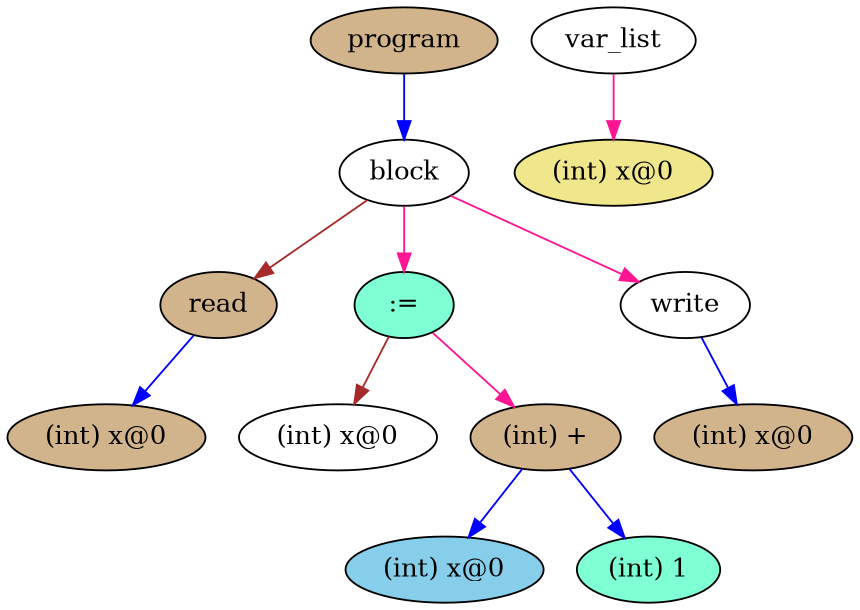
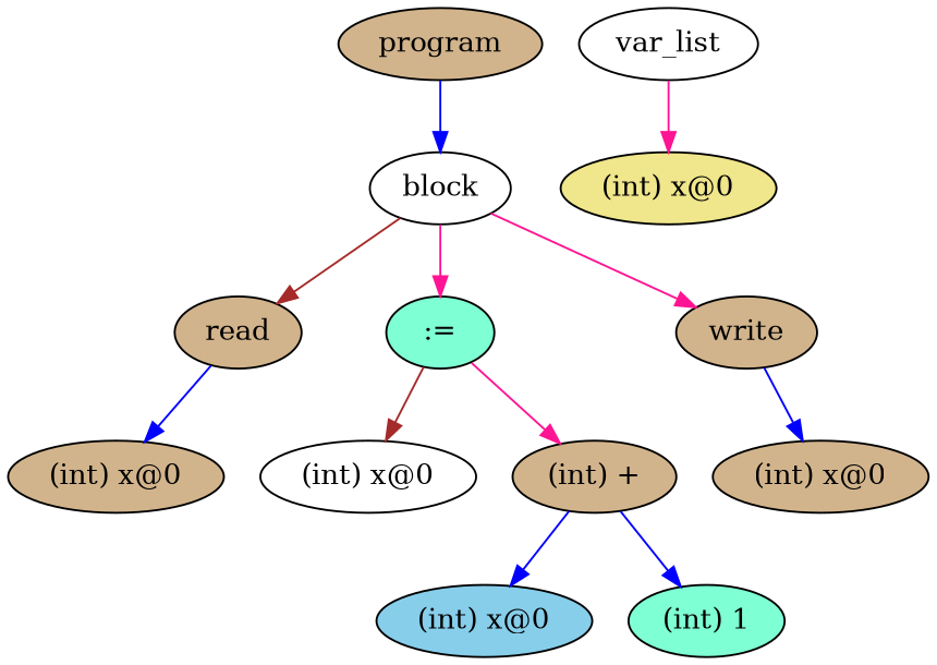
  digraph {
    ordering=out
    node [fillcolor=tan style=filled]
    edge [color=blue]
    n1 [label=program]
    n2 [fillcolor=white label=block]
    n3 [fillcolor=white label=var_list]
    n4 [fillcolor=khaki label="(int) x@0"]
    n5 [label=read]
    n6 [fillcolor=aquamarine label=":="]
-   n7 [fillcolor=white label=write]
+   n7 [label=write]
    n8 [label="(int) x@0"]
    n9 [fillcolor=white label="(int) x@0"]
    n10 [label="(int) +"]
    n11 [label="(int) x@0"]
    n12 [fillcolor=skyblue label="(int) x@0"]
    n13 [fillcolor=aquamarine label="(int) 1"]
    n1 -> n2
    n2 -> n5 [color=brown]
    n2 -> n6 [color=deeppink]
    n2 -> n7 [color=deeppink]
    n3 -> n4 [color=deeppink]
    n5 -> n8
    n6 -> n9 [color=brown]
    n6 -> n10 [color=deeppink]
    n7 -> n11
    n10 -> n12
    n10 -> n13
  }
